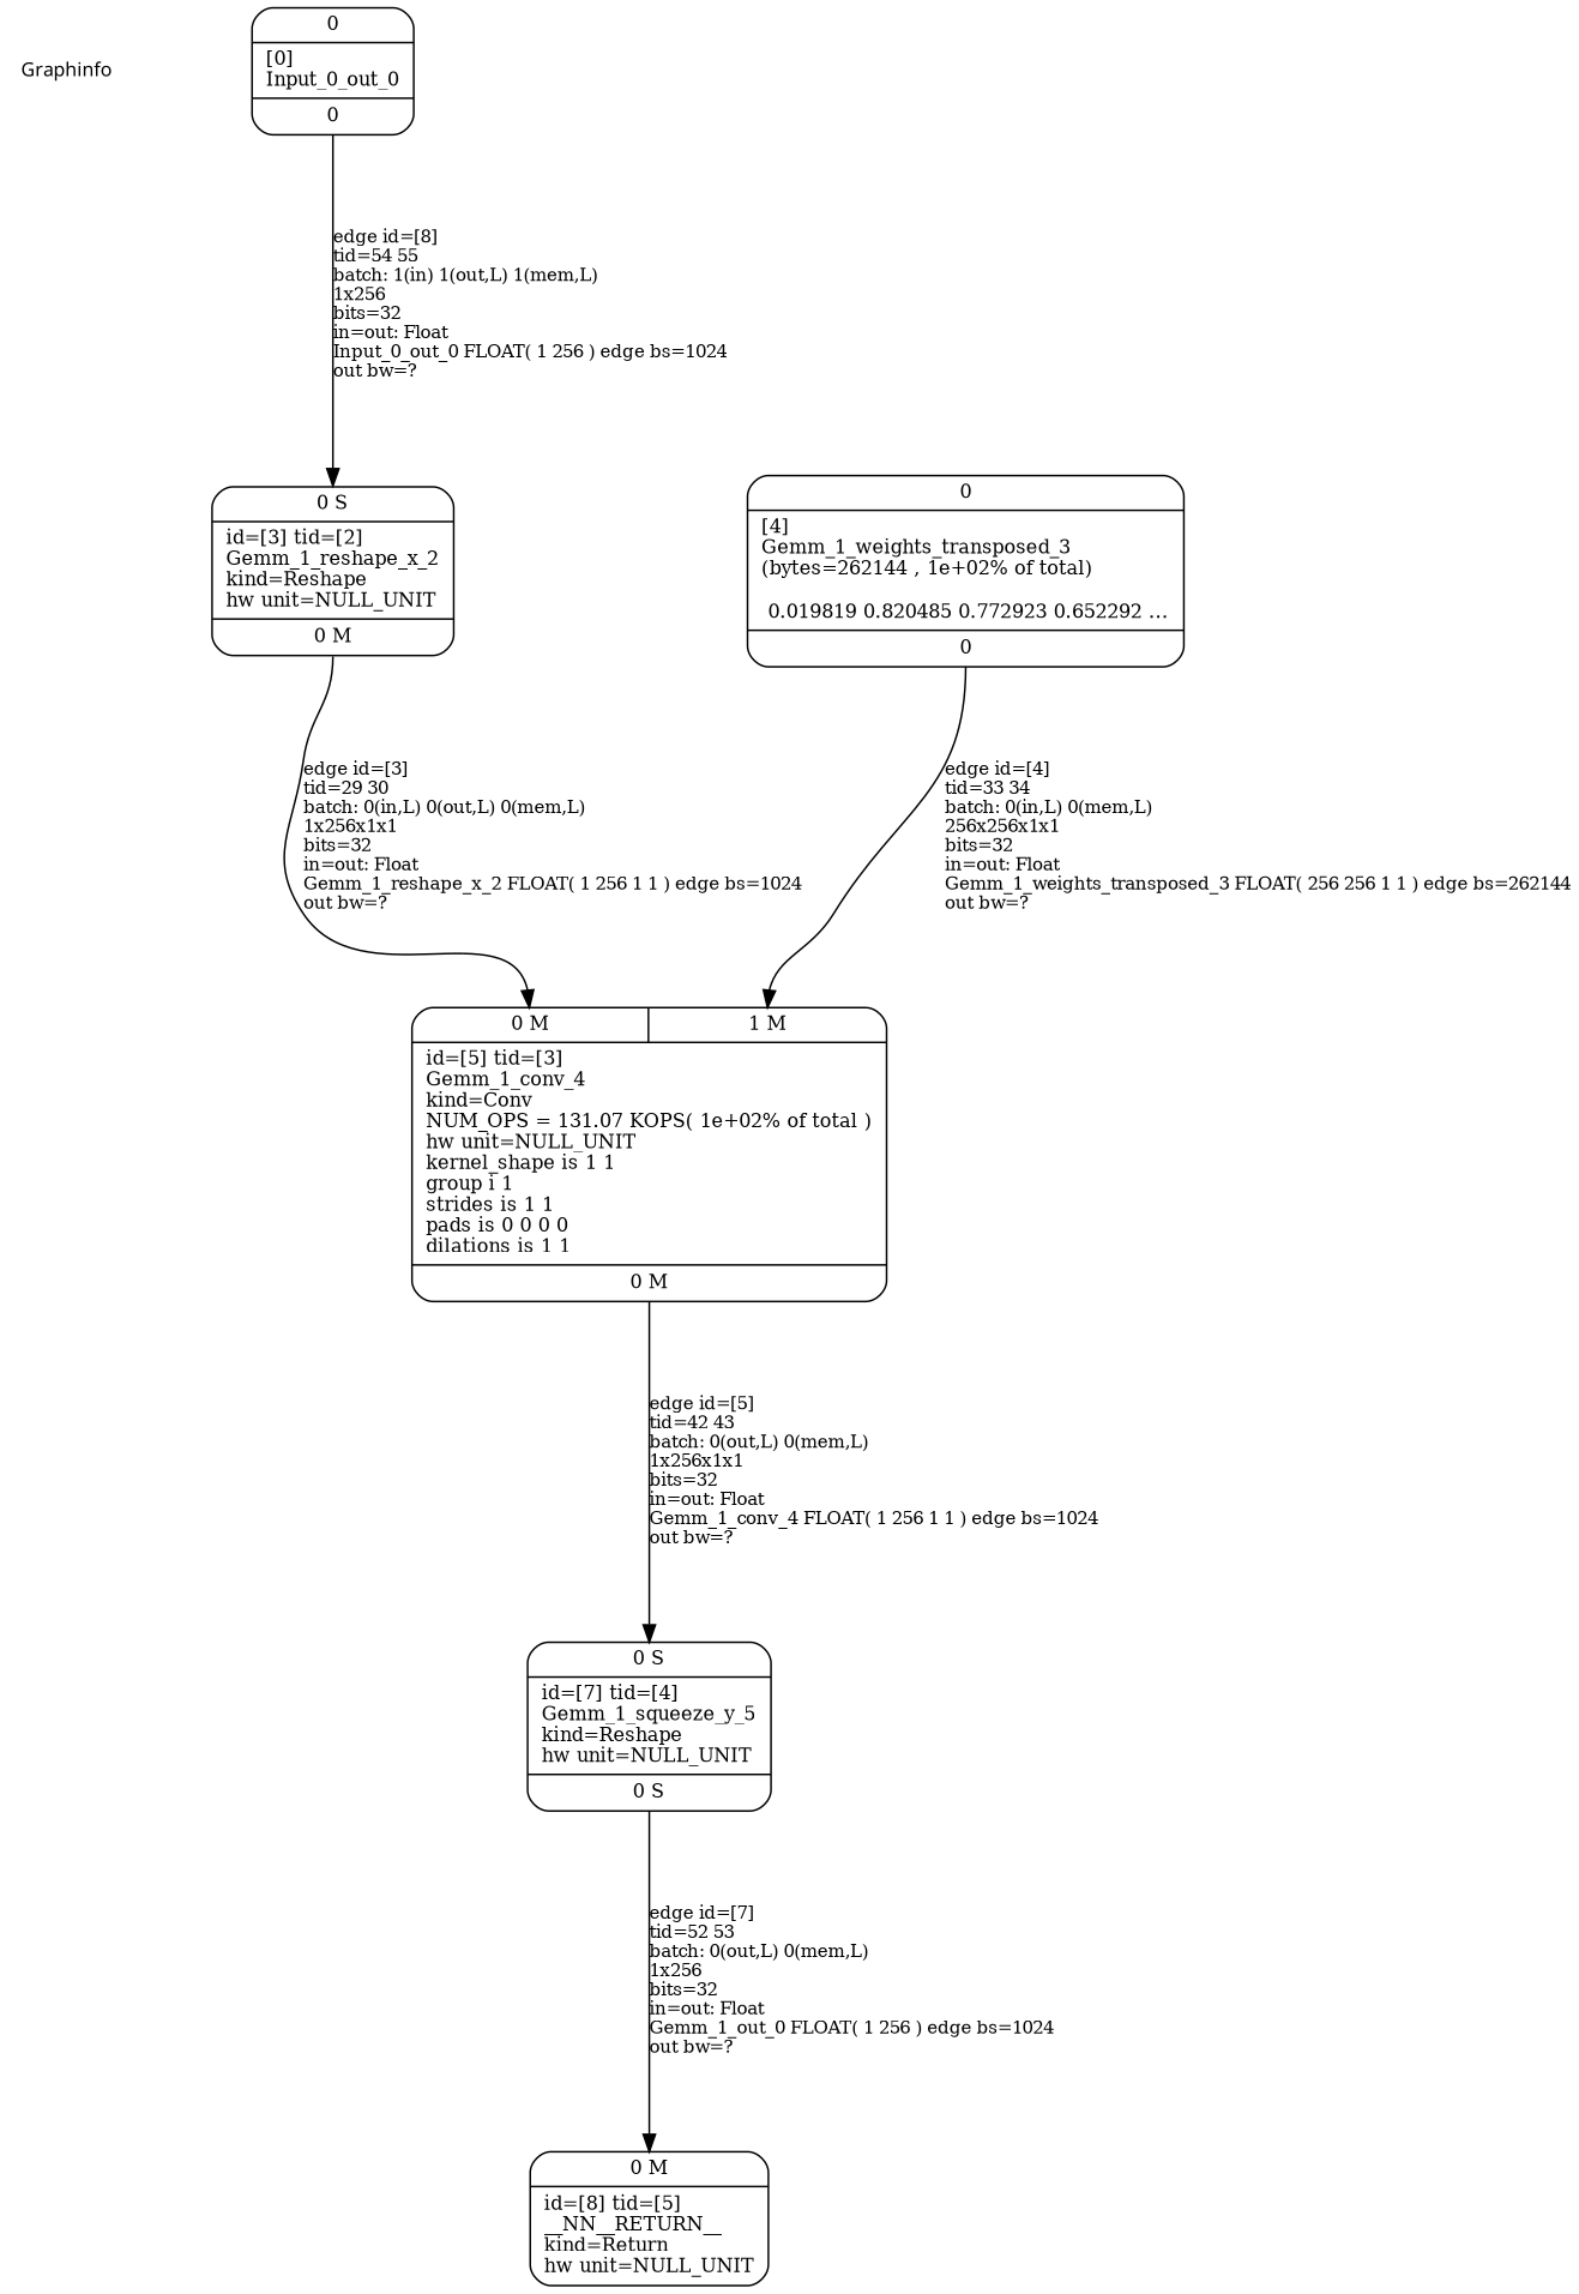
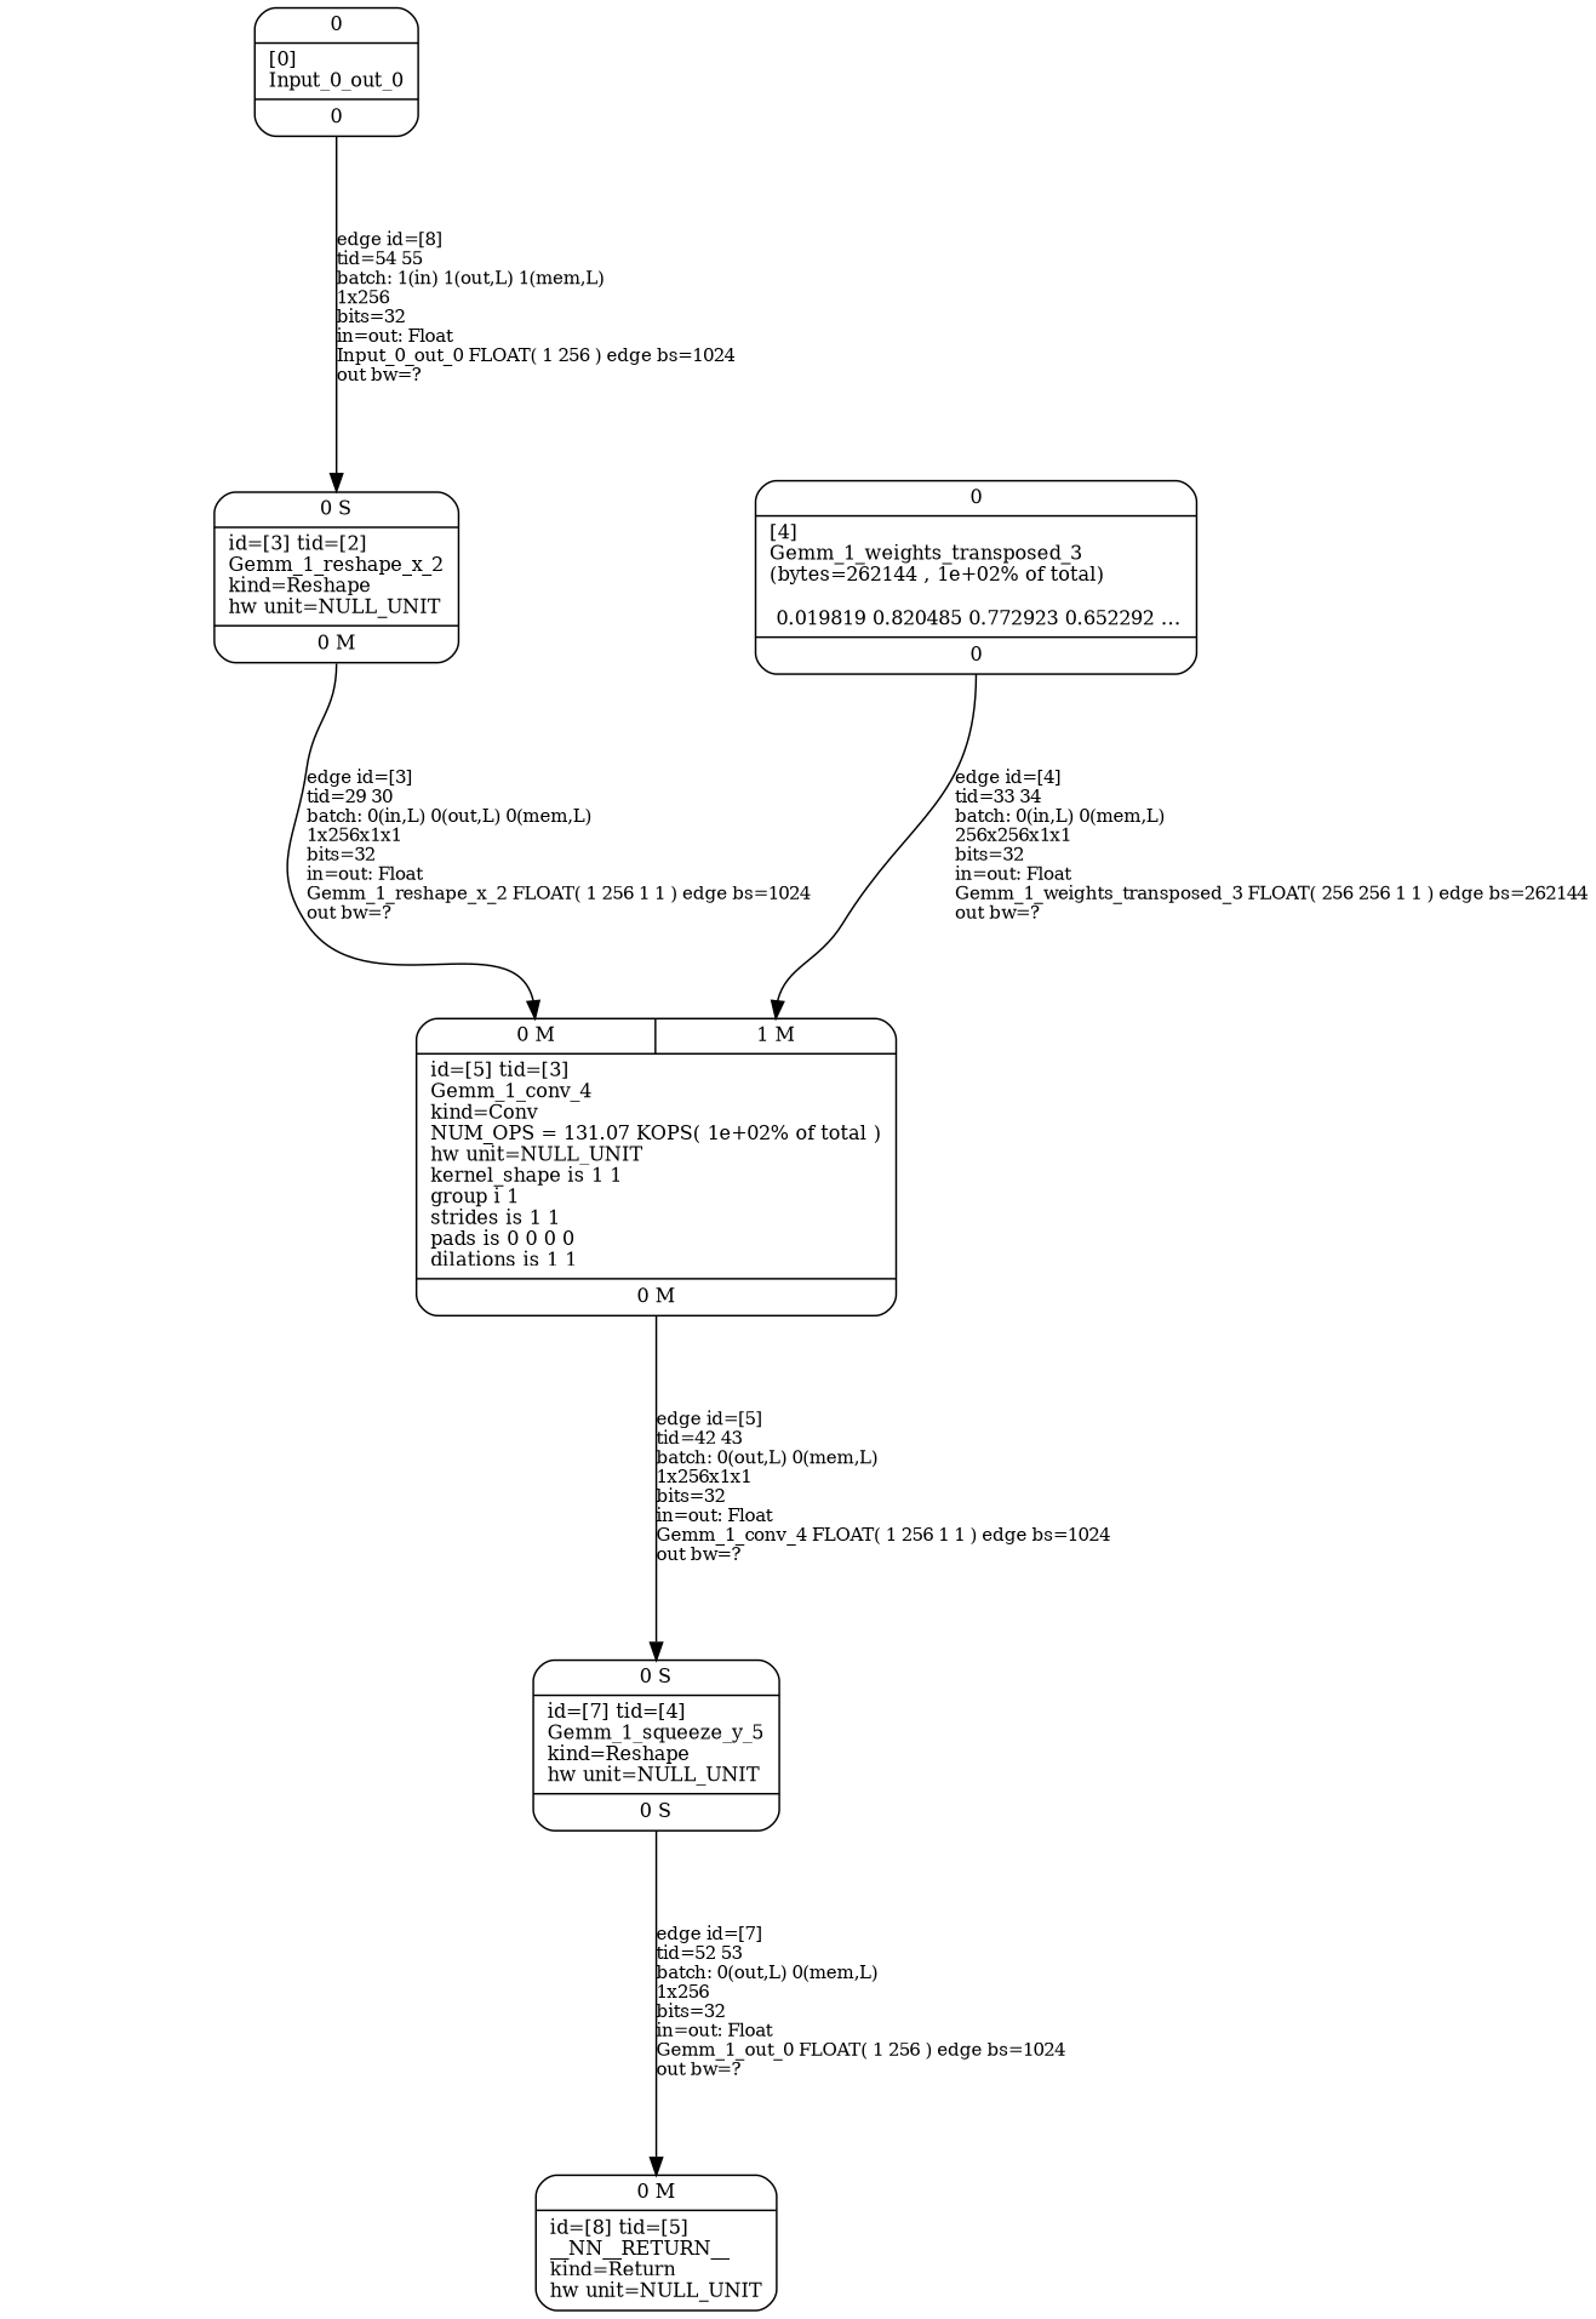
  digraph {
    compound=true
    fontsize=11
    nodesep=1
    rankdir=BU
    ranksep=1.5
    splines=spline
    node [color=black fontsize=11 shape=record style=rounded]
    edge [fontsize=10 headport="i0:n" tailport="o0:s"]
-   Graphinfo [fontname="Arial-Bold" shape=plaintext]
    n2 [label="{ { <i0> 0} |  [4]\lGemm_1_weights_transposed_3\l(bytes=262144 , 1e+02% of total)\l\l 0.019819 0.820485 0.772923 0.652292 ... | { <o0> 0} }"]
    n3 [label="{ { < i0>  0 M  | < i1>  1 M } | id=[5] tid=[3]\lGemm_1_conv_4\lkind=Conv\lNUM_OPS = 131.07 KOPS( 1e+02% of total )\lhw unit=NULL_UNIT\lkernel_shape is 1 1\lgroup i 1\lstrides is 1 1\lpads is 0 0 0 0\ldilations is 1 1\l | { < o0>  0 M } }"]
    n4 [label="{ { <i0> 0} |  [0]\lInput_0_out_0 | { <o0> 0} }"]
    n5 [label="{ { < i0>  0 S } | id=[3] tid=[2]\lGemm_1_reshape_x_2\lkind=Reshape\lhw unit=NULL_UNIT\l | { < o0>  0 M } }"]
    n6 [label="{ { < i0>  0 S } | id=[7] tid=[4]\lGemm_1_squeeze_y_5\lkind=Reshape\lhw unit=NULL_UNIT\l | { < o0>  0 S } }"]
    n7 [label="{ { < i0>  0 M } | id=[8] tid=[5]\l__NN__RETURN__\lkind=Return\lhw unit=NULL_UNIT\l}"]
    n2 -> n3 [headport="i1:n" label="edge id=[4]\ltid=33 34\lbatch: 0(in,L) 0(mem,L) \l256x256x1x1\lbits=32\lin=out: Float\lGemm_1_weights_transposed_3 FLOAT( 256 256 1 1 ) edge bs=262144\lout bw=?\l"]
    n3 -> n6 [label="edge id=[5]\ltid=42 43\lbatch: 0(out,L) 0(mem,L) \l1x256x1x1\lbits=32\lin=out: Float\lGemm_1_conv_4 FLOAT( 1 256 1 1 ) edge bs=1024\lout bw=?\l"]
    n4 -> n5 [label="edge id=[8]\ltid=54 55\lbatch: 1(in) 1(out,L) 1(mem,L) \l1x256\lbits=32\lin=out: Float\lInput_0_out_0 FLOAT( 1 256 ) edge bs=1024\lout bw=?\l"]
    n5 -> n3 [label="edge id=[3]\ltid=29 30\lbatch: 0(in,L) 0(out,L) 0(mem,L) \l1x256x1x1\lbits=32\lin=out: Float\lGemm_1_reshape_x_2 FLOAT( 1 256 1 1 ) edge bs=1024\lout bw=?\l"]
    n6 -> n7 [label="edge id=[7]\ltid=52 53\lbatch: 0(out,L) 0(mem,L) \l1x256\lbits=32\lin=out: Float\lGemm_1_out_0 FLOAT( 1 256 ) edge bs=1024\lout bw=?\l"]
  }
